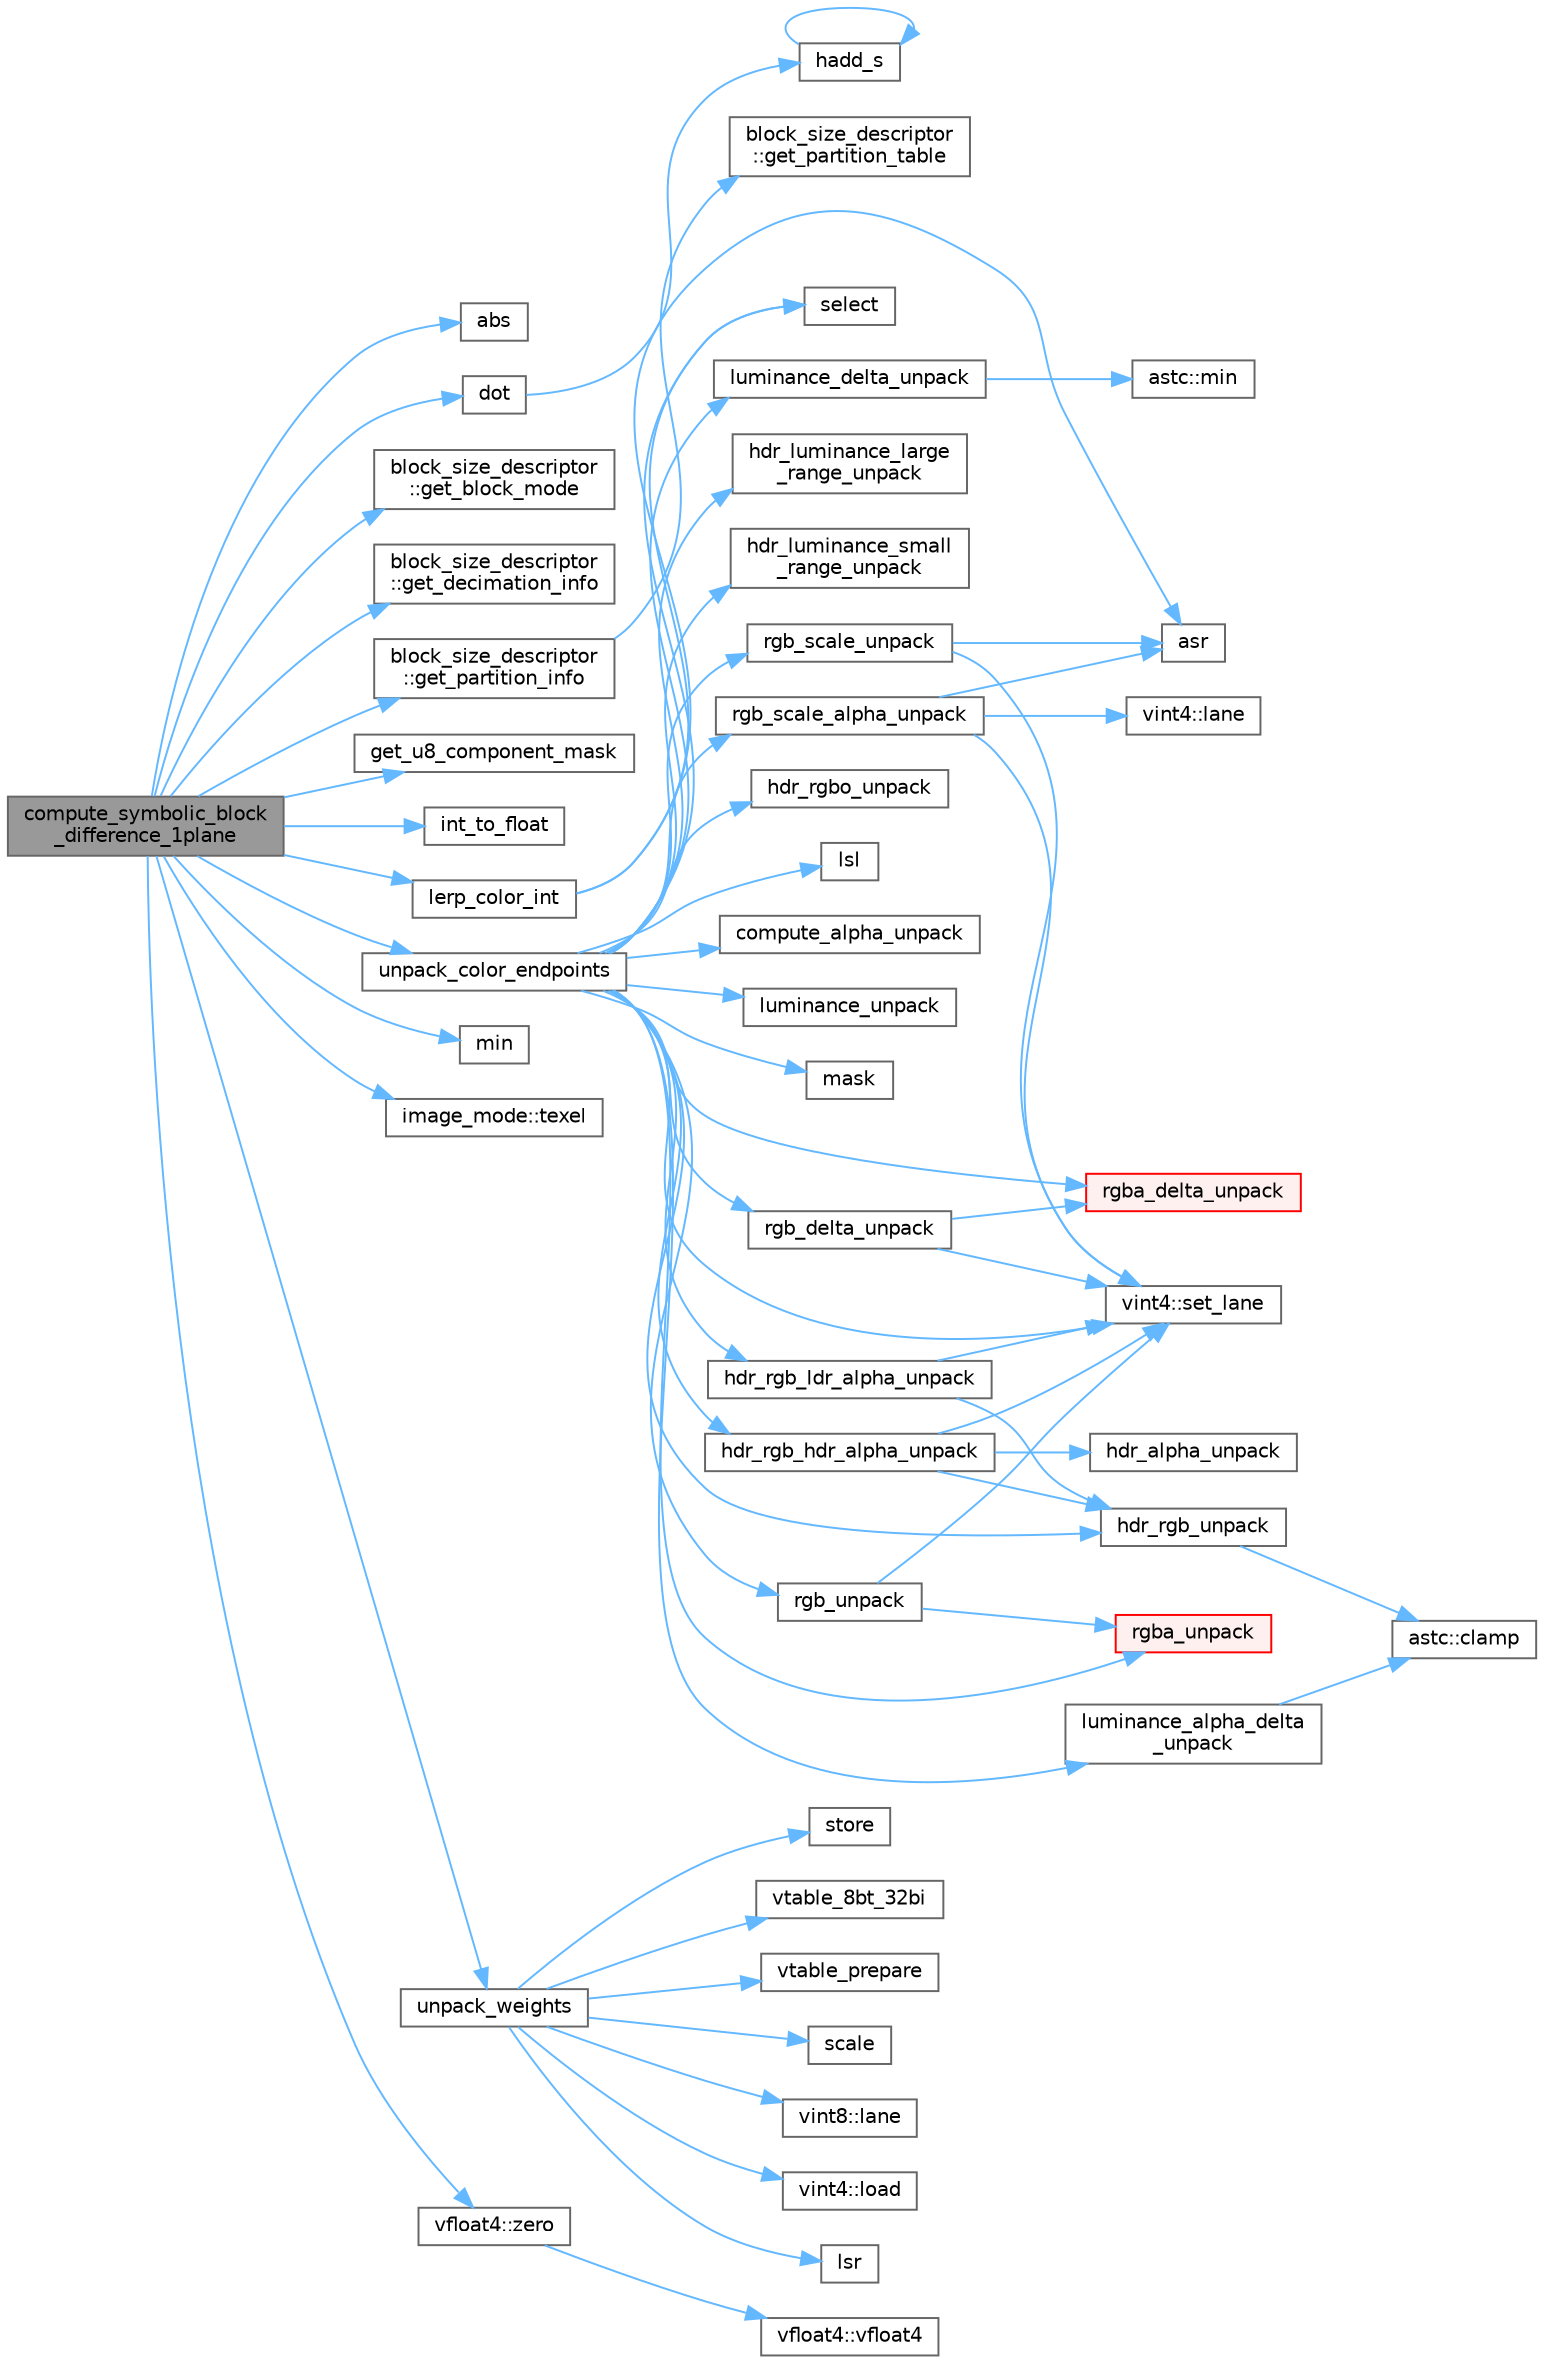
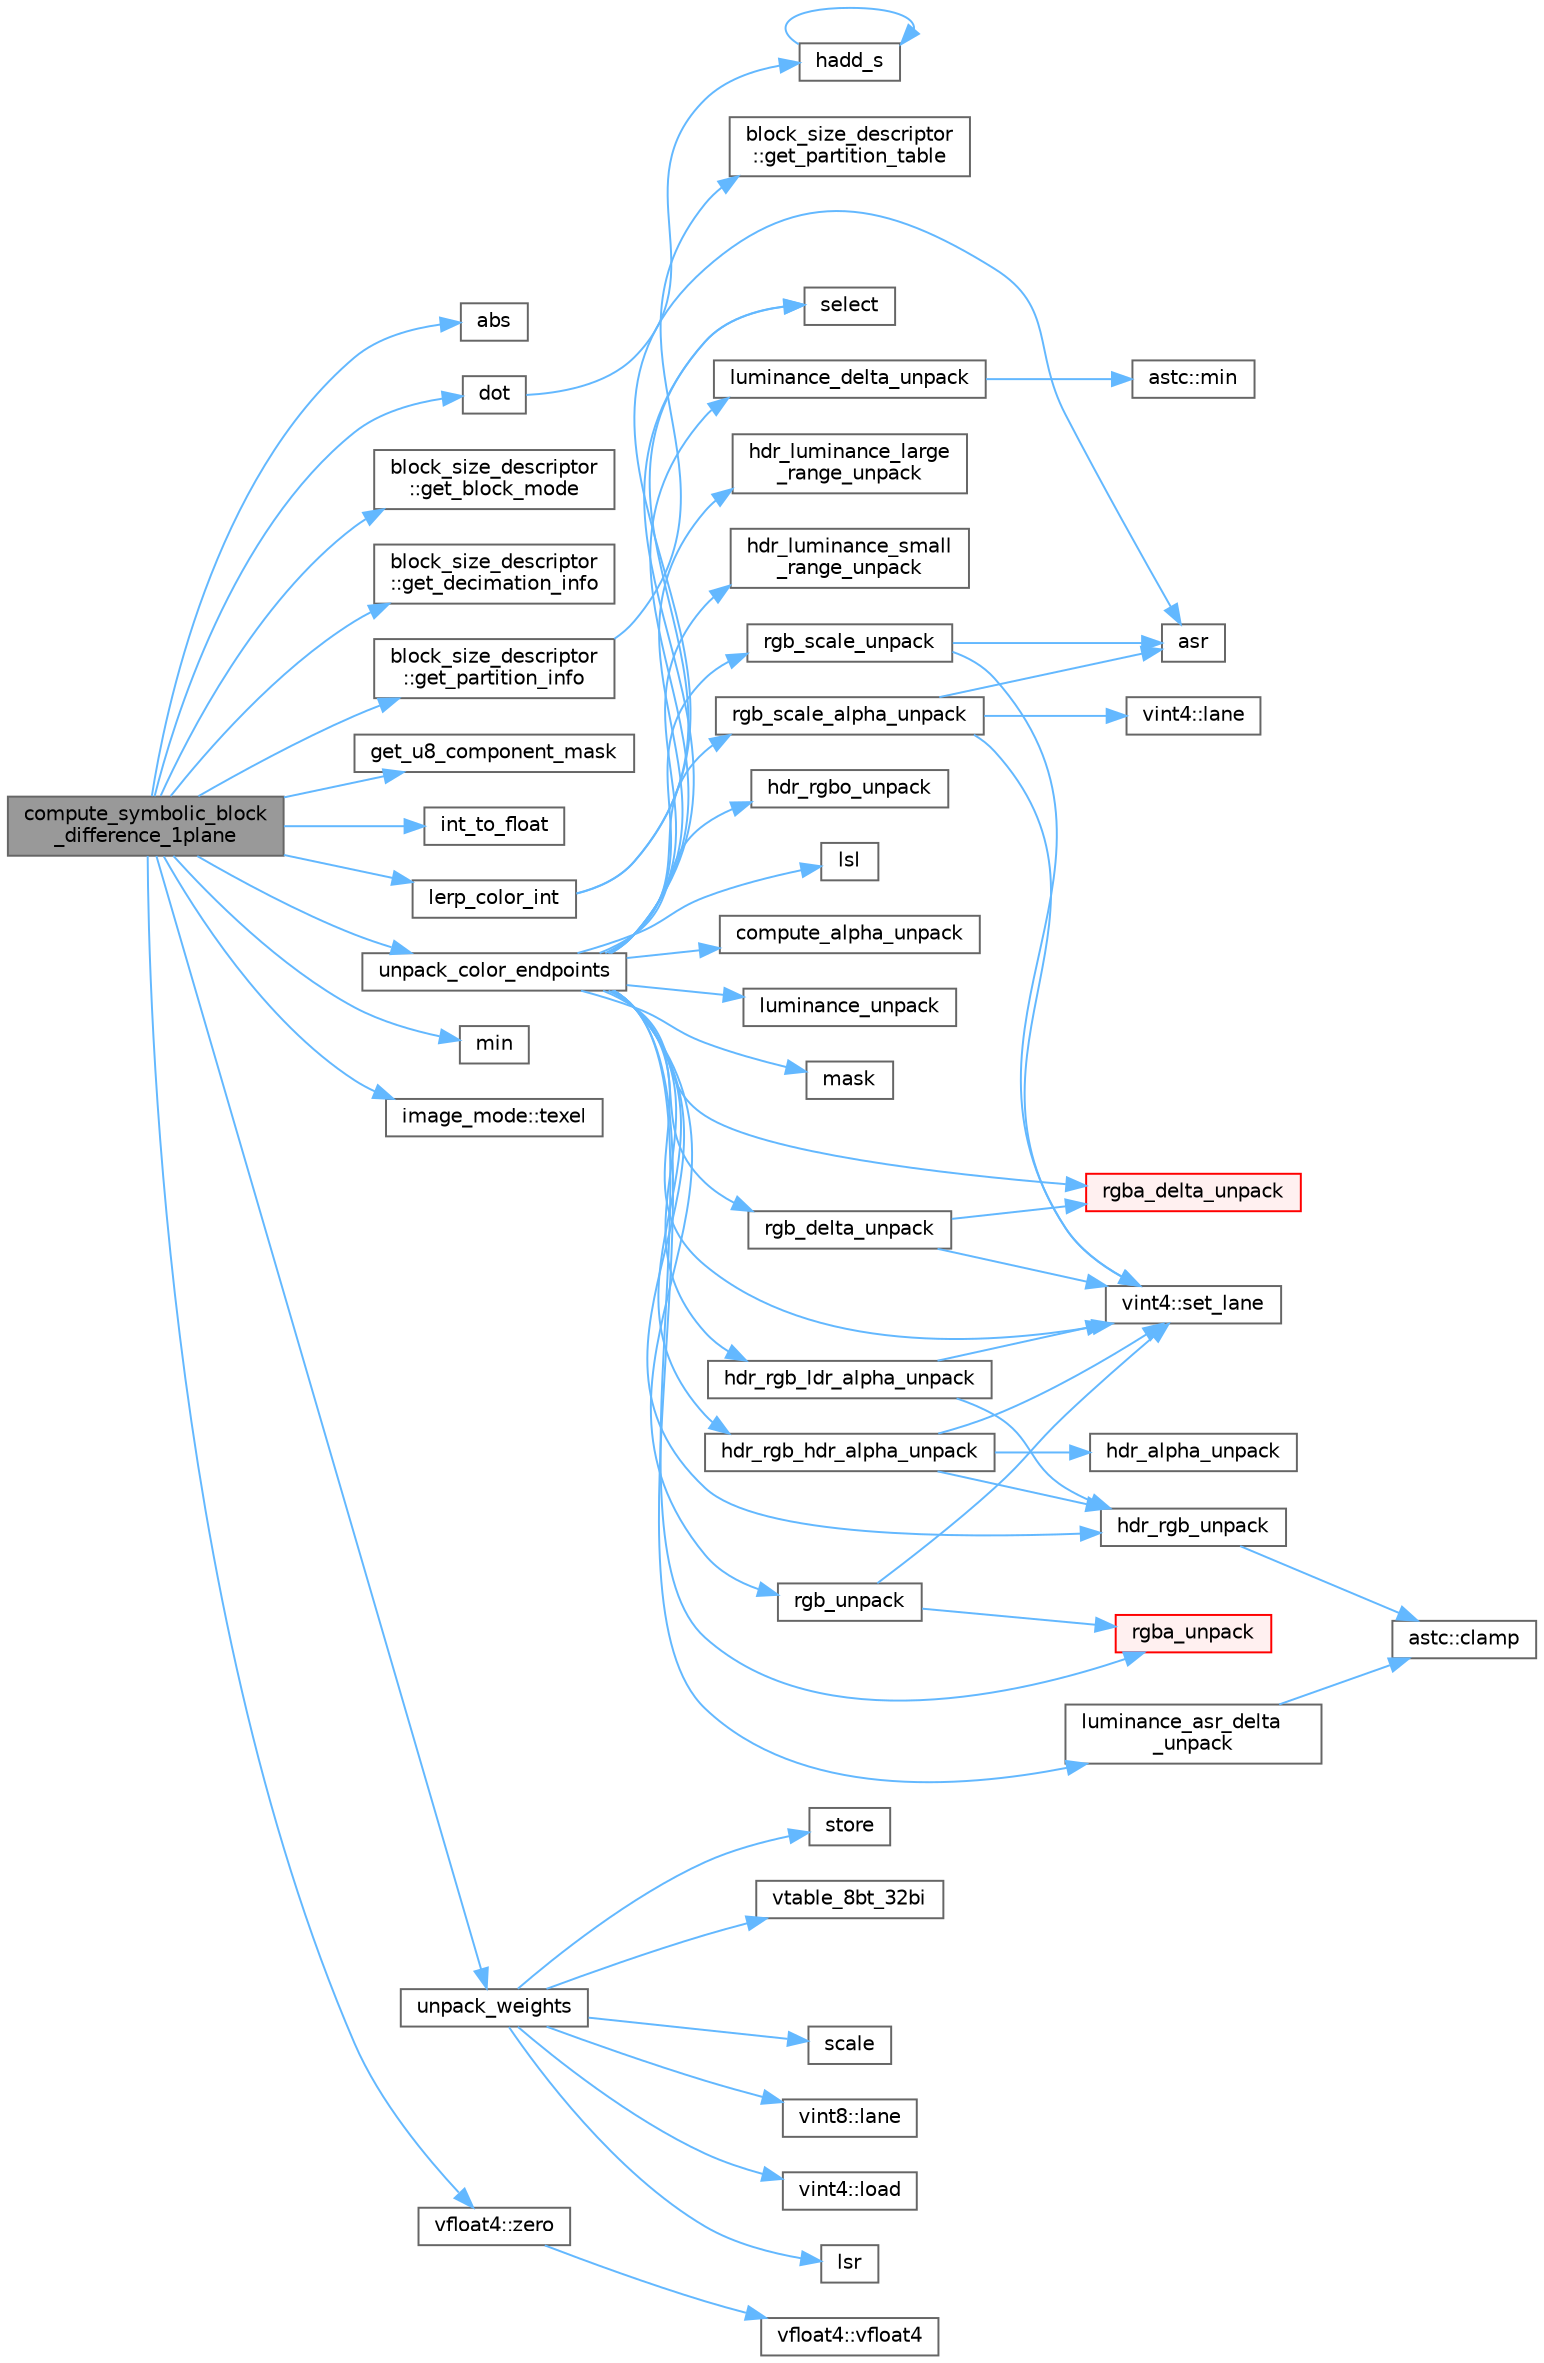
  digraph {
    rankdir=LR
    node [color=grey40 fillcolor=white fontname=Helvetica fontsize=10 shape=box style=filled]
    edge [color=steelblue1 fontname=Helvetica fontsize=10 labelfontname=Helvetica labelfontsize=10 style=solid]
    n1 [color=gray40 fillcolor=grey60 fontcolor=black height=0.2 label="compute_symbolic_block\l_difference_1plane" width=0.4]
    n2 [height=0.2 label=abs width=0.4]
    n3 [height=0.2 label=dot width=0.4]
    n4 [height=0.2 label="block_size_descriptor\l::get_block_mode" width=0.4]
    n5 [height=0.2 label="block_size_descriptor\l::get_decimation_info" width=0.4]
    n6 [height=0.2 label="block_size_descriptor\l::get_partition_info" width=0.4]
    n7 [height=0.2 label=get_u8_component_mask width=0.4]
    n8 [height=0.2 label=int_to_float width=0.4]
    n9 [height=0.2 label=lerp_color_int width=0.4]
    n10 [height=0.2 label=min width=0.4]
    n11 [height=0.2 label="image_mode::texel" width=0.4]
    n12 [height=0.2 label=unpack_color_endpoints width=0.4]
    n13 [height=0.2 label=unpack_weights width=0.4]
    n14 [height=0.2 label="vfloat4::zero" width=0.4]
    n15 [height=0.2 label=hadd_s width=0.4]
    n16 [height=0.2 label="block_size_descriptor\l::get_partition_table" width=0.4]
    n17 [height=0.2 label=asr width=0.4]
    n18 [height=0.2 label=select width=0.4]
    n19 [height=0.2 label="hdr_luminance_large\l_range_unpack" width=0.4]
    n20 [height=0.2 label="hdr_luminance_small\l_range_unpack" width=0.4]
    n21 [height=0.2 label=hdr_rgb_hdr_alpha_unpack width=0.4]
    n22 [height=0.2 label=hdr_rgb_unpack width=0.4]
    n23 [height=0.2 label="vint4::set_lane" width=0.4]
    n24 [height=0.2 label=hdr_rgb_ldr_alpha_unpack width=0.4]
    n25 [height=0.2 label=hdr_rgbo_unpack width=0.4]
    n26 [height=0.2 label=lsl width=0.4]
-   n27 [height=0.2 label="luminance_alpha_delta\l_unpack" width=0.4]
+   n27 [height=0.2 label="luminance_asr_delta\l_unpack" width=0.4]
    n28 [height=0.2 label=compute_alpha_unpack width=0.4]
    n29 [height=0.2 label=luminance_delta_unpack width=0.4]
    n30 [height=0.2 label=luminance_unpack width=0.4]
    n31 [height=0.2 label=mask width=0.4]
    n32 [height=0.2 label=rgb_delta_unpack width=0.4]
    n33 [color=red fillcolor="#FFF0F0" height=0.2 label=rgba_delta_unpack width=0.4]
    n34 [height=0.2 label=rgb_scale_alpha_unpack width=0.4]
    n35 [height=0.2 label=rgb_scale_unpack width=0.4]
    n36 [height=0.2 label=rgb_unpack width=0.4]
    n37 [color=red fillcolor="#FFF0F0" height=0.2 label=rgba_unpack width=0.4]
    n38 [height=0.2 label=scale width=0.4]
    n39 [height=0.2 label="vint8::lane" width=0.4]
    n40 [height=0.2 label="vint4::load" width=0.4]
    n41 [height=0.2 label=lsr width=0.4]
    n42 [height=0.2 label=store width=0.4]
    n43 [height=0.2 label=vtable_8bt_32bi width=0.4]
-   n44 [height=0.2 label=vtable_prepare width=0.4]
    n45 [height=0.2 label="vfloat4::vfloat4" width=0.4]
    n46 [height=0.2 label=hdr_alpha_unpack width=0.4]
    n47 [height=0.2 label="astc::clamp" width=0.4]
    n48 [height=0.2 label="astc::min" width=0.4]
    n49 [height=0.2 label="vint4::lane" width=0.4]
    n1 -> n2
    n1 -> n3
    n1 -> n4
    n1 -> n5
    n1 -> n6
    n1 -> n7
    n1 -> n8
    n1 -> n9
    n1 -> n10
    n1 -> n11
    n1 -> n12
    n1 -> n13
    n1 -> n14
    n3 -> n15
    n6 -> n16
    n9 -> n17
    n9 -> n18
    n12 -> n18
    n12 -> n19
    n12 -> n20
    n12 -> n21
    n12 -> n22
    n12 -> n23
    n12 -> n24
    n12 -> n25
    n12 -> n26
    n12 -> n27
    n12 -> n28
    n12 -> n29
    n12 -> n30
    n12 -> n31
    n12 -> n32
    n12 -> n33
    n12 -> n34
    n12 -> n35
    n12 -> n36
    n12 -> n37
    n13 -> n38
    n13 -> n39
    n13 -> n40
    n13 -> n41
    n13 -> n42
    n13 -> n43
-   n13 -> n44
    n14 -> n45
    n15 -> n15
    n21 -> n22
    n21 -> n23
    n21 -> n46
    n22 -> n47
    n24 -> n22
    n24 -> n23
    n27 -> n47
    n29 -> n48
    n32 -> n23
    n32 -> n33
    n34 -> n17
    n34 -> n23
    n34 -> n49
    n35 -> n17
    n35 -> n23
    n36 -> n23
    n36 -> n37
  }
